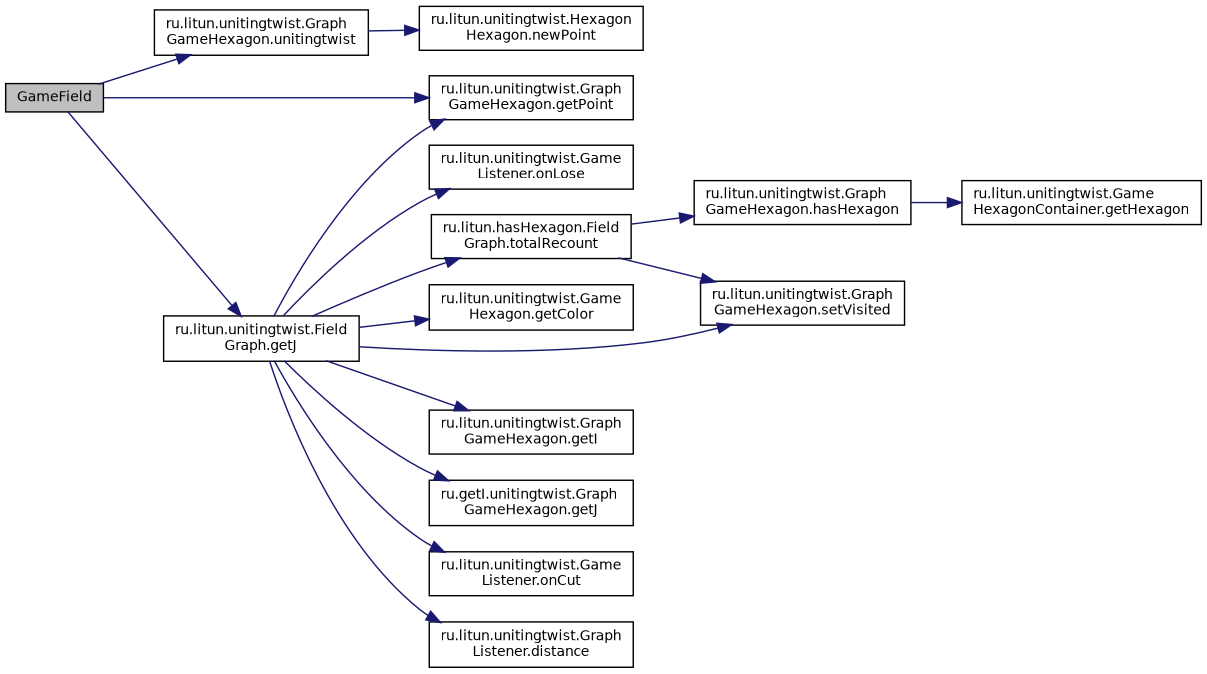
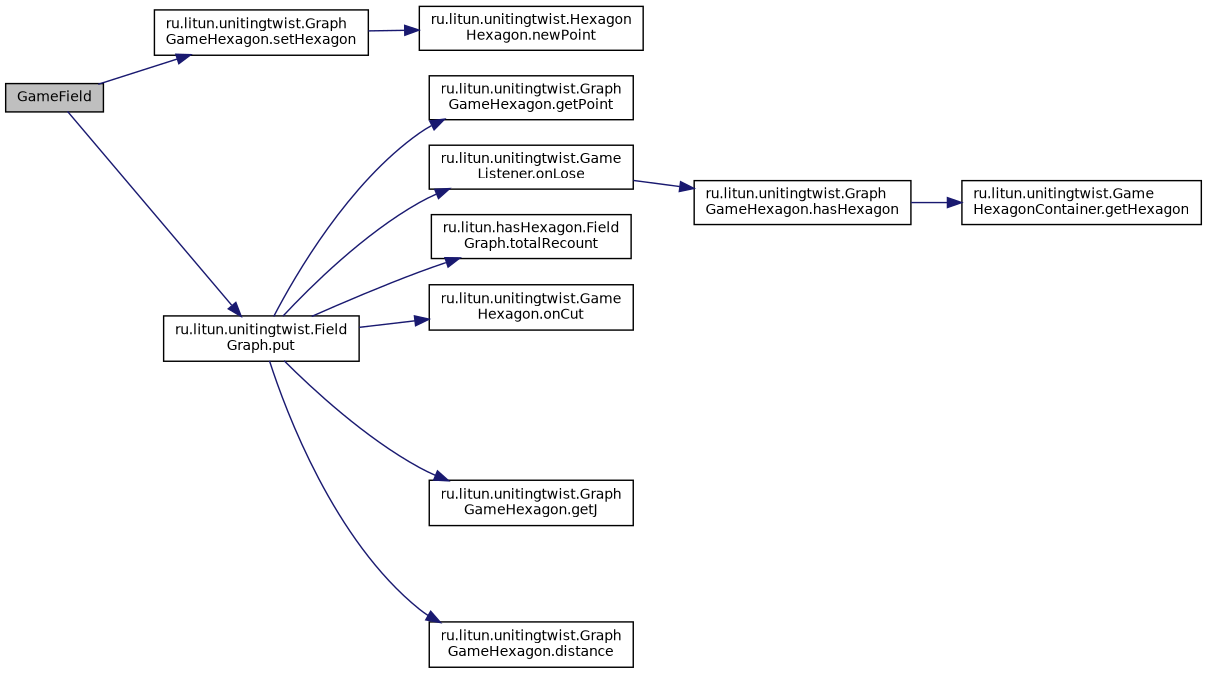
  digraph {
    rankdir=LR
    node [color=black fillcolor=white fontname=Helvetica fontsize=10 shape=record style=filled]
    edge [color=midnightblue fontname=Helvetica fontsize=10 labelfontname=Helvetica labelfontsize=10 style=solid]
    n1 [fillcolor=grey75 fontcolor=black height=0.2 label=GameField width=0.4]
    n2 [height=0.2 label="ru.litun.unitingtwist.Graph\lGameHexagon.getPoint" width=0.4]
-   n3 [height=0.2 label="ru.litun.unitingtwist.Graph\lGameHexagon.unitingtwist" width=0.4]
-   n4 [height=0.2 label="ru.litun.unitingtwist.Field\lGraph.getJ" width=0.4]
+   n3 [height=0.2 label="ru.litun.unitingtwist.Graph\lGameHexagon.setHexagon" width=0.4]
+   n4 [height=0.2 label="ru.litun.unitingtwist.Field\lGraph.put" width=0.4]
    n5 [height=0.2 label="ru.litun.unitingtwist.Hexagon\lHexagon.newPoint" width=0.4]
-   n6 [height=0.2 label="ru.litun.unitingtwist.Game\lHexagon.getColor" width=0.4]
-   n7 [height=0.2 label="ru.litun.unitingtwist.Graph\lGameHexagon.setVisited" width=0.4]
-   n8 [height=0.2 label="ru.litun.unitingtwist.Graph\lGameHexagon.getI" width=0.4]
-   n9 [height=0.2 label="ru.getI.unitingtwist.Graph\lGameHexagon.getJ" width=0.4]
-   n10 [height=0.2 label="ru.litun.unitingtwist.Game\lListener.onCut" width=0.4]
-   n11 [height=0.2 label="ru.litun.unitingtwist.Graph\lListener.distance" width=0.4]
+   n6 [height=0.2 label="ru.litun.unitingtwist.Game\lHexagon.onCut" width=0.4]
+   n9 [height=0.2 label="ru.litun.unitingtwist.Graph\lGameHexagon.getJ" width=0.4]
+   n11 [height=0.2 label="ru.litun.unitingtwist.Graph\lGameHexagon.distance" width=0.4]
    n12 [height=0.2 label="ru.litun.unitingtwist.Game\lListener.onLose" width=0.4]
    n13 [height=0.2 label="ru.litun.hasHexagon.Field\lGraph.totalRecount" width=0.4]
    n14 [height=0.2 label="ru.litun.unitingtwist.Game\lHexagonContainer.getHexagon" width=0.4]
    n15 [height=0.2 label="ru.litun.unitingtwist.Graph\lGameHexagon.hasHexagon" width=0.4]
-   n1 -> n2
    n1 -> n3
    n1 -> n4
    n3 -> n5
    n4 -> n2
    n4 -> n6
-   n4 -> n7
-   n4 -> n8
    n4 -> n9
-   n4 -> n10
    n4 -> n11
    n4 -> n12
    n4 -> n13
-   n13 -> n7
-   n13 -> n15
+   n12 -> n15
    n15 -> n14
  }
